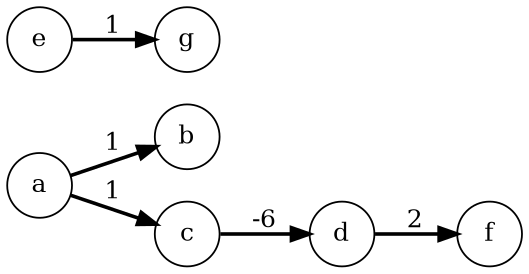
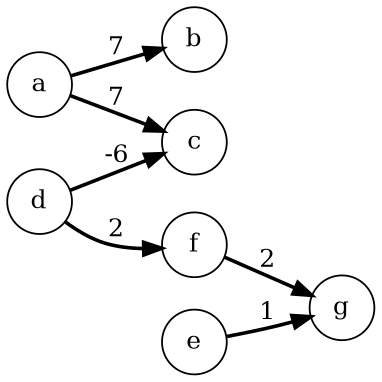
  digraph {
    rankdir=LR
    node [fillcolor=white shape=circle style=filled]
    edge [color=black dir=forward penwidth=2]
    a
    b
    c
    d
    f
    g
    e
-   a -> b [label=1]
-   a -> c [label=1]
-   c -> d [label=-6]
+   a -> b [label=7]
+   a -> c [label=7]
+   d -> c [label=-6]
    d -> f [label=2]
+   f -> g [label=2]
    e -> g [label=1]
  }
